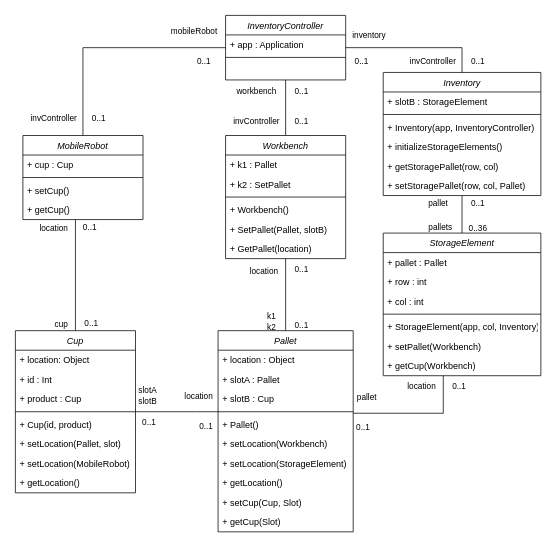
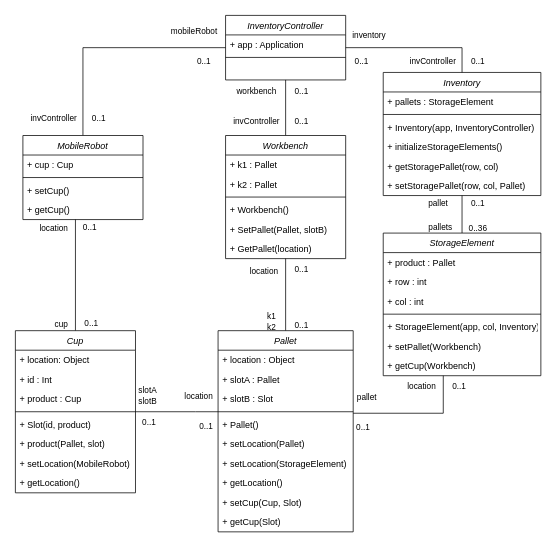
  <mxCell id="0" />
  <mxCell id="1" parent="0" />
  <mxCell id="2" value="Inventory" style="swimlane;fontStyle=2;align=center;verticalAlign=top;childLayout=stackLayout;horizontal=1;startSize=26;horizontalStack=0;resizeParent=1;resizeLast=0;collapsible=1;marginBottom=0;rounded=0;shadow=0;strokeWidth=1;" parent="1" vertex="1"><mxGeometry x="510" y="96" width="210" height="164" as="geometry"><mxRectangle x="130" y="380" width="160" height="26" as="alternateBounds" /></mxGeometry></mxCell>
- <mxCell id="3" value="+ slotB : StorageElement" style="text;align=left;verticalAlign=top;spacingLeft=4;spacingRight=4;overflow=hidden;rotatable=0;points=[[0,0.5],[1,0.5]];portConstraint=eastwest;" parent="2" vertex="1"><mxGeometry y="26" width="210" height="26" as="geometry" /></mxCell>
+ <mxCell id="3" value="+ pallets : StorageElement" style="text;align=left;verticalAlign=top;spacingLeft=4;spacingRight=4;overflow=hidden;rotatable=0;points=[[0,0.5],[1,0.5]];portConstraint=eastwest;" parent="2" vertex="1"><mxGeometry y="26" width="210" height="26" as="geometry" /></mxCell>
  <mxCell id="4" value="" style="line;strokeWidth=1;fillColor=none;align=left;verticalAlign=middle;spacingTop=-1;spacingLeft=3;spacingRight=3;rotatable=0;labelPosition=right;points=[];portConstraint=eastwest;strokeColor=inherit;" vertex="1" parent="2"><mxGeometry y="52" width="210" height="8" as="geometry" /></mxCell>
  <mxCell id="5" value="+ Inventory(app, InventoryController)" style="text;align=left;verticalAlign=top;spacingLeft=4;spacingRight=4;overflow=hidden;rotatable=0;points=[[0,0.5],[1,0.5]];portConstraint=eastwest;" vertex="1" parent="2"><mxGeometry y="60" width="210" height="26" as="geometry" /></mxCell>
  <mxCell id="6" value="+ initializeStorageElements()" style="text;align=left;verticalAlign=top;spacingLeft=4;spacingRight=4;overflow=hidden;rotatable=0;points=[[0,0.5],[1,0.5]];portConstraint=eastwest;" vertex="1" parent="2"><mxGeometry y="86" width="210" height="26" as="geometry" /></mxCell>
  <mxCell id="7" value="+ getStoragePallet(row, col)" style="text;align=left;verticalAlign=top;spacingLeft=4;spacingRight=4;overflow=hidden;rotatable=0;points=[[0,0.5],[1,0.5]];portConstraint=eastwest;" vertex="1" parent="2"><mxGeometry y="112" width="210" height="26" as="geometry" /></mxCell>
  <mxCell id="8" value="+ setStoragePallet(row, col, Pallet)" style="text;align=left;verticalAlign=top;spacingLeft=4;spacingRight=4;overflow=hidden;rotatable=0;points=[[0,0.5],[1,0.5]];portConstraint=eastwest;" vertex="1" parent="2"><mxGeometry y="138" width="210" height="26" as="geometry" /></mxCell>
  <mxCell id="9" style="edgeStyle=orthogonalEdgeStyle;rounded=0;orthogonalLoop=1;jettySize=auto;html=1;endArrow=none;endFill=0;" edge="1" parent="1" source="14" target="89"><mxGeometry relative="1" as="geometry" /></mxCell>
  <mxCell id="10" value="0..1" style="edgeLabel;html=1;align=center;verticalAlign=middle;resizable=0;points=[];" vertex="1" connectable="0" parent="9"><mxGeometry x="-0.755" y="-1" relative="1" as="geometry"><mxPoint x="19" y="-11" as="offset" /></mxGeometry></mxCell>
  <mxCell id="11" value="invController" style="edgeLabel;html=1;align=center;verticalAlign=middle;resizable=0;points=[];" vertex="1" connectable="0" parent="9"><mxGeometry x="-0.769" relative="1" as="geometry"><mxPoint x="-40" y="-11" as="offset" /></mxGeometry></mxCell>
  <mxCell id="12" value="0..1" style="edgeLabel;html=1;align=center;verticalAlign=middle;resizable=0;points=[];" vertex="1" connectable="0" parent="9"><mxGeometry x="0.718" relative="1" as="geometry"><mxPoint x="20" y="4" as="offset" /></mxGeometry></mxCell>
  <mxCell id="13" value="workbench" style="edgeLabel;html=1;align=center;verticalAlign=middle;resizable=0;points=[];" vertex="1" connectable="0" parent="9"><mxGeometry x="0.316" y="-1" relative="1" as="geometry"><mxPoint x="-41" y="-11" as="offset" /></mxGeometry></mxCell>
  <mxCell id="14" value="Workbench" style="swimlane;fontStyle=2;align=center;verticalAlign=top;childLayout=stackLayout;horizontal=1;startSize=26;horizontalStack=0;resizeParent=1;resizeLast=0;collapsible=1;marginBottom=0;rounded=0;shadow=0;strokeWidth=1;" parent="1" vertex="1"><mxGeometry x="300" y="180" width="160" height="164" as="geometry"><mxRectangle x="550" y="140" width="160" height="26" as="alternateBounds" /></mxGeometry></mxCell>
  <mxCell id="15" value="+ k1 : Pallet" style="text;align=left;verticalAlign=top;spacingLeft=4;spacingRight=4;overflow=hidden;rotatable=0;points=[[0,0.5],[1,0.5]];portConstraint=eastwest;" parent="14" vertex="1"><mxGeometry y="26" width="160" height="26" as="geometry" /></mxCell>
- <mxCell id="16" value="+ k2 : SetPallet" style="text;align=left;verticalAlign=top;spacingLeft=4;spacingRight=4;overflow=hidden;rotatable=0;points=[[0,0.5],[1,0.5]];portConstraint=eastwest;rounded=0;shadow=0;html=0;" parent="14" vertex="1"><mxGeometry y="52" width="160" height="26" as="geometry" /></mxCell>
+ <mxCell id="16" value="+ k2 : Pallet" style="text;align=left;verticalAlign=top;spacingLeft=4;spacingRight=4;overflow=hidden;rotatable=0;points=[[0,0.5],[1,0.5]];portConstraint=eastwest;rounded=0;shadow=0;html=0;" parent="14" vertex="1"><mxGeometry y="52" width="160" height="26" as="geometry" /></mxCell>
  <mxCell id="17" value="" style="line;strokeWidth=1;fillColor=none;align=left;verticalAlign=middle;spacingTop=-1;spacingLeft=3;spacingRight=3;rotatable=0;labelPosition=right;points=[];portConstraint=eastwest;strokeColor=inherit;" vertex="1" parent="14"><mxGeometry y="78" width="160" height="8" as="geometry" /></mxCell>
  <mxCell id="18" value="+ Workbench()" style="text;align=left;verticalAlign=top;spacingLeft=4;spacingRight=4;overflow=hidden;rotatable=0;points=[[0,0.5],[1,0.5]];portConstraint=eastwest;rounded=0;shadow=0;html=0;" vertex="1" parent="14"><mxGeometry y="86" width="160" height="26" as="geometry" /></mxCell>
  <mxCell id="19" value="+ SetPallet(Pallet, slotB)" style="text;align=left;verticalAlign=top;spacingLeft=4;spacingRight=4;overflow=hidden;rotatable=0;points=[[0,0.5],[1,0.5]];portConstraint=eastwest;rounded=0;shadow=0;html=0;" vertex="1" parent="14"><mxGeometry y="112" width="160" height="26" as="geometry" /></mxCell>
  <mxCell id="20" value="+ GetPallet(location)" style="text;align=left;verticalAlign=top;spacingLeft=4;spacingRight=4;overflow=hidden;rotatable=0;points=[[0,0.5],[1,0.5]];portConstraint=eastwest;rounded=0;shadow=0;html=0;" vertex="1" parent="14"><mxGeometry y="138" width="160" height="26" as="geometry" /></mxCell>
  <mxCell id="21" style="edgeStyle=orthogonalEdgeStyle;rounded=0;orthogonalLoop=1;jettySize=auto;html=1;endArrow=none;endFill=0;" edge="1" parent="1" source="31" target="14"><mxGeometry relative="1" as="geometry" /></mxCell>
  <mxCell id="22" value="0..1" style="edgeLabel;html=1;align=center;verticalAlign=middle;resizable=0;points=[];" vertex="1" connectable="0" parent="21"><mxGeometry x="0.807" y="2" relative="1" as="geometry"><mxPoint x="22" y="5" as="offset" /></mxGeometry></mxCell>
  <mxCell id="23" value="location" style="edgeLabel;html=1;align=center;verticalAlign=middle;resizable=0;points=[];" vertex="1" connectable="0" parent="21"><mxGeometry x="0.792" y="1" relative="1" as="geometry"><mxPoint x="-29" y="6" as="offset" /></mxGeometry></mxCell>
  <mxCell id="24" value="k1&lt;br&gt;k2" style="edgeLabel;html=1;align=center;verticalAlign=middle;resizable=0;points=[];" vertex="1" connectable="0" parent="21"><mxGeometry x="-0.747" y="-1" relative="1" as="geometry"><mxPoint x="-21" y="-1" as="offset" /></mxGeometry></mxCell>
  <mxCell id="25" value="0..1" style="edgeLabel;html=1;align=center;verticalAlign=middle;resizable=0;points=[];" vertex="1" connectable="0" parent="21"><mxGeometry x="-0.831" y="2" relative="1" as="geometry"><mxPoint x="22" as="offset" /></mxGeometry></mxCell>
  <mxCell id="26" style="edgeStyle=orthogonalEdgeStyle;rounded=0;orthogonalLoop=1;jettySize=auto;html=1;endArrow=none;endFill=0;" edge="1" parent="1" source="31" target="76"><mxGeometry relative="1" as="geometry"><mxPoint x="680" y="330" as="targetPoint" /><Array as="points"><mxPoint x="590" y="550" /></Array></mxGeometry></mxCell>
  <mxCell id="27" value="0..1" style="edgeLabel;html=1;align=center;verticalAlign=middle;resizable=0;points=[];" vertex="1" connectable="0" parent="26"><mxGeometry x="0.855" relative="1" as="geometry"><mxPoint x="20" y="1" as="offset" /></mxGeometry></mxCell>
  <mxCell id="28" value="location" style="edgeLabel;html=1;align=center;verticalAlign=middle;resizable=0;points=[];" vertex="1" connectable="0" parent="26"><mxGeometry x="0.787" y="1" relative="1" as="geometry"><mxPoint x="-29" y="-5" as="offset" /></mxGeometry></mxCell>
  <mxCell id="29" value="pallet" style="edgeLabel;html=1;align=center;verticalAlign=middle;resizable=0;points=[];" vertex="1" connectable="0" parent="26"><mxGeometry x="-0.901" y="-1" relative="1" as="geometry"><mxPoint x="9" y="-23" as="offset" /></mxGeometry></mxCell>
  <mxCell id="30" value="0..1" style="edgeLabel;html=1;align=center;verticalAlign=middle;resizable=0;points=[];" vertex="1" connectable="0" parent="26"><mxGeometry x="-0.659" y="1" relative="1" as="geometry"><mxPoint x="-17" y="19" as="offset" /></mxGeometry></mxCell>
  <mxCell id="31" value="Pallet" style="swimlane;fontStyle=2;align=center;verticalAlign=top;childLayout=stackLayout;horizontal=1;startSize=26;horizontalStack=0;resizeParent=1;resizeLast=0;collapsible=1;marginBottom=0;rounded=0;shadow=0;strokeWidth=1;" vertex="1" parent="1"><mxGeometry x="290" y="440" width="180" height="268" as="geometry"><mxRectangle x="230" y="140" width="160" height="26" as="alternateBounds" /></mxGeometry></mxCell>
  <mxCell id="32" value="+ location : Object" style="text;align=left;verticalAlign=top;spacingLeft=4;spacingRight=4;overflow=hidden;rotatable=0;points=[[0,0.5],[1,0.5]];portConstraint=eastwest;" vertex="1" parent="31"><mxGeometry y="26" width="180" height="26" as="geometry" /></mxCell>
  <mxCell id="33" value="+ slotA : Pallet" style="text;align=left;verticalAlign=top;spacingLeft=4;spacingRight=4;overflow=hidden;rotatable=0;points=[[0,0.5],[1,0.5]];portConstraint=eastwest;" vertex="1" parent="31"><mxGeometry y="52" width="180" height="26" as="geometry" /></mxCell>
- <mxCell id="34" value="+ slotB : Cup" style="text;align=left;verticalAlign=top;spacingLeft=4;spacingRight=4;overflow=hidden;rotatable=0;points=[[0,0.5],[1,0.5]];portConstraint=eastwest;" vertex="1" parent="31"><mxGeometry y="78" width="180" height="26" as="geometry" /></mxCell>
+ <mxCell id="34" value="+ slotB : Slot" style="text;align=left;verticalAlign=top;spacingLeft=4;spacingRight=4;overflow=hidden;rotatable=0;points=[[0,0.5],[1,0.5]];portConstraint=eastwest;" vertex="1" parent="31"><mxGeometry y="78" width="180" height="26" as="geometry" /></mxCell>
  <mxCell id="35" value="" style="line;strokeWidth=1;fillColor=none;align=left;verticalAlign=middle;spacingTop=-1;spacingLeft=3;spacingRight=3;rotatable=0;labelPosition=right;points=[];portConstraint=eastwest;strokeColor=inherit;" vertex="1" parent="31"><mxGeometry y="104" width="180" height="8" as="geometry" /></mxCell>
  <mxCell id="36" value="+ Pallet()" style="text;align=left;verticalAlign=top;spacingLeft=4;spacingRight=4;overflow=hidden;rotatable=0;points=[[0,0.5],[1,0.5]];portConstraint=eastwest;" vertex="1" parent="31"><mxGeometry y="112" width="180" height="26" as="geometry" /></mxCell>
- <mxCell id="37" value="+ setLocation(Workbench)" style="text;align=left;verticalAlign=top;spacingLeft=4;spacingRight=4;overflow=hidden;rotatable=0;points=[[0,0.5],[1,0.5]];portConstraint=eastwest;" vertex="1" parent="31"><mxGeometry y="138" width="180" height="26" as="geometry" /></mxCell>
+ <mxCell id="37" value="+ setLocation(Pallet)" style="text;align=left;verticalAlign=top;spacingLeft=4;spacingRight=4;overflow=hidden;rotatable=0;points=[[0,0.5],[1,0.5]];portConstraint=eastwest;" vertex="1" parent="31"><mxGeometry y="138" width="180" height="26" as="geometry" /></mxCell>
  <mxCell id="38" value="+ setLocation(StorageElement)" style="text;align=left;verticalAlign=top;spacingLeft=4;spacingRight=4;overflow=hidden;rotatable=0;points=[[0,0.5],[1,0.5]];portConstraint=eastwest;" vertex="1" parent="31"><mxGeometry y="164" width="180" height="26" as="geometry" /></mxCell>
  <mxCell id="39" value="+ getLocation()" style="text;align=left;verticalAlign=top;spacingLeft=4;spacingRight=4;overflow=hidden;rotatable=0;points=[[0,0.5],[1,0.5]];portConstraint=eastwest;" vertex="1" parent="31"><mxGeometry y="190" width="180" height="26" as="geometry" /></mxCell>
  <mxCell id="40" value="+ setCup(Cup, Slot)" style="text;align=left;verticalAlign=top;spacingLeft=4;spacingRight=4;overflow=hidden;rotatable=0;points=[[0,0.5],[1,0.5]];portConstraint=eastwest;" vertex="1" parent="31"><mxGeometry y="216" width="180" height="26" as="geometry" /></mxCell>
  <mxCell id="41" value="+ getCup(Slot)" style="text;align=left;verticalAlign=top;spacingLeft=4;spacingRight=4;overflow=hidden;rotatable=0;points=[[0,0.5],[1,0.5]];portConstraint=eastwest;" vertex="1" parent="31"><mxGeometry y="242" width="180" height="26" as="geometry" /></mxCell>
  <mxCell id="42" style="edgeStyle=orthogonalEdgeStyle;rounded=0;orthogonalLoop=1;jettySize=auto;html=1;endArrow=none;endFill=0;" edge="1" parent="1" source="47" target="89"><mxGeometry relative="1" as="geometry"><Array as="points"><mxPoint x="110" y="63" /></Array></mxGeometry></mxCell>
  <mxCell id="43" value="0..1" style="edgeLabel;html=1;align=center;verticalAlign=middle;resizable=0;points=[];" vertex="1" connectable="0" parent="42"><mxGeometry x="-0.8" y="-3" relative="1" as="geometry"><mxPoint x="17" y="7" as="offset" /></mxGeometry></mxCell>
  <mxCell id="44" value="invController" style="edgeLabel;html=1;align=center;verticalAlign=middle;resizable=0;points=[];" vertex="1" connectable="0" parent="42"><mxGeometry x="-0.717" y="1" relative="1" as="geometry"><mxPoint x="-39" y="19" as="offset" /></mxGeometry></mxCell>
  <mxCell id="45" value="0..1" style="edgeLabel;html=1;align=center;verticalAlign=middle;resizable=0;points=[];" vertex="1" connectable="0" parent="42"><mxGeometry x="0.807" y="1" relative="1" as="geometry"><mxPoint y="18" as="offset" /></mxGeometry></mxCell>
  <mxCell id="46" value="mobileRobot" style="edgeLabel;html=1;align=center;verticalAlign=middle;resizable=0;points=[];" vertex="1" connectable="0" parent="42"><mxGeometry x="0.769" y="-4" relative="1" as="geometry"><mxPoint x="-8" y="-27" as="offset" /></mxGeometry></mxCell>
  <mxCell id="47" value="MobileRobot" style="swimlane;fontStyle=2;align=center;verticalAlign=top;childLayout=stackLayout;horizontal=1;startSize=26;horizontalStack=0;resizeParent=1;resizeLast=0;collapsible=1;marginBottom=0;rounded=0;shadow=0;strokeWidth=1;" vertex="1" parent="1"><mxGeometry x="30" y="180" width="160" height="112" as="geometry"><mxRectangle x="230" y="140" width="160" height="26" as="alternateBounds" /></mxGeometry></mxCell>
  <mxCell id="48" value="+ cup : Cup" style="text;align=left;verticalAlign=top;spacingLeft=4;spacingRight=4;overflow=hidden;rotatable=0;points=[[0,0.5],[1,0.5]];portConstraint=eastwest;" vertex="1" parent="47"><mxGeometry y="26" width="160" height="26" as="geometry" /></mxCell>
  <mxCell id="49" value="" style="line;strokeWidth=1;fillColor=none;align=left;verticalAlign=middle;spacingTop=-1;spacingLeft=3;spacingRight=3;rotatable=0;labelPosition=right;points=[];portConstraint=eastwest;strokeColor=inherit;" vertex="1" parent="47"><mxGeometry y="52" width="160" height="8" as="geometry" /></mxCell>
  <mxCell id="50" value="+ setCup()" style="text;align=left;verticalAlign=top;spacingLeft=4;spacingRight=4;overflow=hidden;rotatable=0;points=[[0,0.5],[1,0.5]];portConstraint=eastwest;" vertex="1" parent="47"><mxGeometry y="60" width="160" height="26" as="geometry" /></mxCell>
  <mxCell id="51" value="+ getCup()" style="text;align=left;verticalAlign=top;spacingLeft=4;spacingRight=4;overflow=hidden;rotatable=0;points=[[0,0.5],[1,0.5]];portConstraint=eastwest;" vertex="1" parent="47"><mxGeometry y="86" width="160" height="26" as="geometry" /></mxCell>
  <mxCell id="52" style="edgeStyle=orthogonalEdgeStyle;rounded=0;orthogonalLoop=1;jettySize=auto;html=1;endArrow=none;endFill=0;" edge="1" parent="1" source="62" target="47"><mxGeometry relative="1" as="geometry"><Array as="points"><mxPoint x="110" y="270" /><mxPoint x="110" y="270" /></Array></mxGeometry></mxCell>
  <mxCell id="53" value="location" style="edgeLabel;html=1;align=center;verticalAlign=middle;resizable=0;points=[];" vertex="1" connectable="0" parent="52"><mxGeometry x="0.857" y="-1" relative="1" as="geometry"><mxPoint x="-31" as="offset" /></mxGeometry></mxCell>
  <mxCell id="54" value="cup" style="edgeLabel;html=1;align=center;verticalAlign=middle;resizable=0;points=[];" vertex="1" connectable="0" parent="52"><mxGeometry x="-0.871" relative="1" as="geometry"><mxPoint x="-20" y="1" as="offset" /></mxGeometry></mxCell>
  <mxCell id="55" value="0..1" style="edgeLabel;html=1;align=center;verticalAlign=middle;resizable=0;points=[];" vertex="1" connectable="0" parent="52"><mxGeometry x="-0.662" y="-1" relative="1" as="geometry"><mxPoint x="19" y="14" as="offset" /></mxGeometry></mxCell>
  <mxCell id="56" value="0..1" style="edgeLabel;html=1;align=center;verticalAlign=middle;resizable=0;points=[];" vertex="1" connectable="0" parent="52"><mxGeometry x="0.687" relative="1" as="geometry"><mxPoint x="18" y="-13" as="offset" /></mxGeometry></mxCell>
  <mxCell id="57" style="edgeStyle=orthogonalEdgeStyle;rounded=0;orthogonalLoop=1;jettySize=auto;html=1;startArrow=none;startFill=0;endArrow=none;endFill=0;" edge="1" parent="1" source="62" target="31"><mxGeometry relative="1" as="geometry"><Array as="points"><mxPoint x="260" y="548" /><mxPoint x="260" y="548" /></Array></mxGeometry></mxCell>
  <mxCell id="58" value="0..1" style="edgeLabel;html=1;align=center;verticalAlign=middle;resizable=0;points=[];" vertex="1" connectable="0" parent="57"><mxGeometry x="-0.779" y="1" relative="1" as="geometry"><mxPoint x="5" y="14" as="offset" /></mxGeometry></mxCell>
  <mxCell id="59" value="slotA&lt;br&gt;slotB" style="edgeLabel;html=1;align=center;verticalAlign=middle;resizable=0;points=[];" vertex="1" connectable="0" parent="57"><mxGeometry x="-0.673" y="-1" relative="1" as="geometry"><mxPoint x="-3" y="-23" as="offset" /></mxGeometry></mxCell>
  <mxCell id="60" value="0..1" style="edgeLabel;html=1;align=center;verticalAlign=middle;resizable=0;points=[];" vertex="1" connectable="0" parent="57"><mxGeometry x="0.682" y="1" relative="1" as="geometry"><mxPoint y="19" as="offset" /></mxGeometry></mxCell>
  <mxCell id="61" value="location" style="edgeLabel;html=1;align=center;verticalAlign=middle;resizable=0;points=[];" vertex="1" connectable="0" parent="57"><mxGeometry x="0.821" relative="1" as="geometry"><mxPoint x="-17" y="-22" as="offset" /></mxGeometry></mxCell>
  <mxCell id="62" value="Cup" style="swimlane;fontStyle=2;align=center;verticalAlign=top;childLayout=stackLayout;horizontal=1;startSize=26;horizontalStack=0;resizeParent=1;resizeLast=0;collapsible=1;marginBottom=0;rounded=0;shadow=0;strokeWidth=1;" vertex="1" parent="1"><mxGeometry x="20" y="440" width="160" height="216" as="geometry"><mxRectangle x="230" y="140" width="160" height="26" as="alternateBounds" /></mxGeometry></mxCell>
  <mxCell id="63" value="+ location: Object" style="text;align=left;verticalAlign=top;spacingLeft=4;spacingRight=4;overflow=hidden;rotatable=0;points=[[0,0.5],[1,0.5]];portConstraint=eastwest;" vertex="1" parent="62"><mxGeometry y="26" width="160" height="26" as="geometry" /></mxCell>
  <mxCell id="64" value="+ id : Int" style="text;align=left;verticalAlign=top;spacingLeft=4;spacingRight=4;overflow=hidden;rotatable=0;points=[[0,0.5],[1,0.5]];portConstraint=eastwest;" vertex="1" parent="62"><mxGeometry y="52" width="160" height="26" as="geometry" /></mxCell>
  <mxCell id="65" value="+ product : Cup" style="text;align=left;verticalAlign=top;spacingLeft=4;spacingRight=4;overflow=hidden;rotatable=0;points=[[0,0.5],[1,0.5]];portConstraint=eastwest;" vertex="1" parent="62"><mxGeometry y="78" width="160" height="26" as="geometry" /></mxCell>
  <mxCell id="66" value="" style="line;strokeWidth=1;fillColor=none;align=left;verticalAlign=middle;spacingTop=-1;spacingLeft=3;spacingRight=3;rotatable=0;labelPosition=right;points=[];portConstraint=eastwest;strokeColor=inherit;" vertex="1" parent="62"><mxGeometry y="104" width="160" height="8" as="geometry" /></mxCell>
- <mxCell id="67" value="+ Cup(id, product)" style="text;align=left;verticalAlign=top;spacingLeft=4;spacingRight=4;overflow=hidden;rotatable=0;points=[[0,0.5],[1,0.5]];portConstraint=eastwest;" vertex="1" parent="62"><mxGeometry y="112" width="160" height="26" as="geometry" /></mxCell>
- <mxCell id="68" value="+ setLocation(Pallet, slot)" style="text;align=left;verticalAlign=top;spacingLeft=4;spacingRight=4;overflow=hidden;rotatable=0;points=[[0,0.5],[1,0.5]];portConstraint=eastwest;" vertex="1" parent="62"><mxGeometry y="138" width="160" height="26" as="geometry" /></mxCell>
+ <mxCell id="67" value="+ Slot(id, product)" style="text;align=left;verticalAlign=top;spacingLeft=4;spacingRight=4;overflow=hidden;rotatable=0;points=[[0,0.5],[1,0.5]];portConstraint=eastwest;" vertex="1" parent="62"><mxGeometry y="112" width="160" height="26" as="geometry" /></mxCell>
+ <mxCell id="68" value="+ product(Pallet, slot)" style="text;align=left;verticalAlign=top;spacingLeft=4;spacingRight=4;overflow=hidden;rotatable=0;points=[[0,0.5],[1,0.5]];portConstraint=eastwest;" vertex="1" parent="62"><mxGeometry y="138" width="160" height="26" as="geometry" /></mxCell>
  <mxCell id="69" value="+ setLocation(MobileRobot)" style="text;align=left;verticalAlign=top;spacingLeft=4;spacingRight=4;overflow=hidden;rotatable=0;points=[[0,0.5],[1,0.5]];portConstraint=eastwest;" vertex="1" parent="62"><mxGeometry y="164" width="160" height="26" as="geometry" /></mxCell>
  <mxCell id="70" value="+ getLocation()" style="text;align=left;verticalAlign=top;spacingLeft=4;spacingRight=4;overflow=hidden;rotatable=0;points=[[0,0.5],[1,0.5]];portConstraint=eastwest;" vertex="1" parent="62"><mxGeometry y="190" width="160" height="26" as="geometry" /></mxCell>
  <mxCell id="71" style="edgeStyle=orthogonalEdgeStyle;rounded=0;orthogonalLoop=1;jettySize=auto;html=1;endArrow=none;endFill=0;" edge="1" parent="1" source="76" target="2"><mxGeometry relative="1" as="geometry" /></mxCell>
  <mxCell id="72" value="pallet" style="edgeLabel;html=1;align=center;verticalAlign=middle;resizable=0;points=[];" vertex="1" connectable="0" parent="71"><mxGeometry x="0.743" y="1" relative="1" as="geometry"><mxPoint x="-32" y="3" as="offset" /></mxGeometry></mxCell>
  <mxCell id="73" value="0..1" style="edgeLabel;html=1;align=center;verticalAlign=middle;resizable=0;points=[];" vertex="1" connectable="0" parent="71"><mxGeometry x="0.301" y="-3" relative="1" as="geometry"><mxPoint x="17" y="-7" as="offset" /></mxGeometry></mxCell>
  <mxCell id="74" value="0..36" style="edgeLabel;html=1;align=center;verticalAlign=middle;resizable=0;points=[];" vertex="1" connectable="0" parent="71"><mxGeometry x="-0.714" y="1" relative="1" as="geometry"><mxPoint x="21" as="offset" /></mxGeometry></mxCell>
  <mxCell id="75" value="pallets" style="edgeLabel;html=1;align=center;verticalAlign=middle;resizable=0;points=[];" vertex="1" connectable="0" parent="71"><mxGeometry x="-0.663" relative="1" as="geometry"><mxPoint x="-30" as="offset" /></mxGeometry></mxCell>
  <mxCell id="76" value="StorageElement" style="swimlane;fontStyle=2;align=center;verticalAlign=top;childLayout=stackLayout;horizontal=1;startSize=26;horizontalStack=0;resizeParent=1;resizeLast=0;collapsible=1;marginBottom=0;rounded=0;shadow=0;strokeWidth=1;" vertex="1" parent="1"><mxGeometry x="510" y="310" width="210" height="190" as="geometry"><mxRectangle x="130" y="380" width="160" height="26" as="alternateBounds" /></mxGeometry></mxCell>
- <mxCell id="77" value="+ pallet : Pallet" style="text;align=left;verticalAlign=top;spacingLeft=4;spacingRight=4;overflow=hidden;rotatable=0;points=[[0,0.5],[1,0.5]];portConstraint=eastwest;" vertex="1" parent="76"><mxGeometry y="26" width="210" height="26" as="geometry" /></mxCell>
+ <mxCell id="77" value="+ product : Pallet" style="text;align=left;verticalAlign=top;spacingLeft=4;spacingRight=4;overflow=hidden;rotatable=0;points=[[0,0.5],[1,0.5]];portConstraint=eastwest;" vertex="1" parent="76"><mxGeometry y="26" width="210" height="26" as="geometry" /></mxCell>
  <mxCell id="78" value="+ row : int" style="text;align=left;verticalAlign=top;spacingLeft=4;spacingRight=4;overflow=hidden;rotatable=0;points=[[0,0.5],[1,0.5]];portConstraint=eastwest;" vertex="1" parent="76"><mxGeometry y="52" width="210" height="26" as="geometry" /></mxCell>
  <mxCell id="79" value="+ col : int" style="text;align=left;verticalAlign=top;spacingLeft=4;spacingRight=4;overflow=hidden;rotatable=0;points=[[0,0.5],[1,0.5]];portConstraint=eastwest;" vertex="1" parent="76"><mxGeometry y="78" width="210" height="26" as="geometry" /></mxCell>
  <mxCell id="80" value="" style="line;strokeWidth=1;fillColor=none;align=left;verticalAlign=middle;spacingTop=-1;spacingLeft=3;spacingRight=3;rotatable=0;labelPosition=right;points=[];portConstraint=eastwest;strokeColor=inherit;" vertex="1" parent="76"><mxGeometry y="104" width="210" height="8" as="geometry" /></mxCell>
  <mxCell id="81" value="+ StorageElement(app, col, Inventory)" style="text;align=left;verticalAlign=top;spacingLeft=4;spacingRight=4;overflow=hidden;rotatable=0;points=[[0,0.5],[1,0.5]];portConstraint=eastwest;" vertex="1" parent="76"><mxGeometry y="112" width="210" height="26" as="geometry" /></mxCell>
  <mxCell id="82" value="+ setPallet(Workbench)" style="text;align=left;verticalAlign=top;spacingLeft=4;spacingRight=4;overflow=hidden;rotatable=0;points=[[0,0.5],[1,0.5]];portConstraint=eastwest;" vertex="1" parent="76"><mxGeometry y="138" width="210" height="26" as="geometry" /></mxCell>
  <mxCell id="83" value="+ getCup(Workbench)" style="text;align=left;verticalAlign=top;spacingLeft=4;spacingRight=4;overflow=hidden;rotatable=0;points=[[0,0.5],[1,0.5]];portConstraint=eastwest;" vertex="1" parent="76"><mxGeometry y="164" width="210" height="26" as="geometry" /></mxCell>
  <mxCell id="84" style="edgeStyle=orthogonalEdgeStyle;rounded=0;orthogonalLoop=1;jettySize=auto;html=1;endArrow=none;endFill=0;" edge="1" parent="1" source="89" target="2"><mxGeometry relative="1" as="geometry"><Array as="points"><mxPoint x="615" y="63" /></Array></mxGeometry></mxCell>
  <mxCell id="85" value="inventory" style="edgeLabel;html=1;align=center;verticalAlign=middle;resizable=0;points=[];" vertex="1" connectable="0" parent="84"><mxGeometry x="-0.784" y="2" relative="1" as="geometry"><mxPoint x="10" y="-15" as="offset" /></mxGeometry></mxCell>
  <mxCell id="86" value="0..1" style="edgeLabel;html=1;align=center;verticalAlign=middle;resizable=0;points=[];" vertex="1" connectable="0" parent="84"><mxGeometry x="-0.78" relative="1" as="geometry"><mxPoint x="-1" y="17" as="offset" /></mxGeometry></mxCell>
  <mxCell id="87" value="0..1" style="edgeLabel;html=1;align=center;verticalAlign=middle;resizable=0;points=[];" vertex="1" connectable="0" parent="84"><mxGeometry x="0.897" y="-1" relative="1" as="geometry"><mxPoint x="21" y="-6" as="offset" /></mxGeometry></mxCell>
  <mxCell id="88" value="invController" style="edgeLabel;html=1;align=center;verticalAlign=middle;resizable=0;points=[];" vertex="1" connectable="0" parent="84"><mxGeometry x="0.779" y="1" relative="1" as="geometry"><mxPoint x="-41" y="5" as="offset" /></mxGeometry></mxCell>
  <mxCell id="89" value="InventoryController" style="swimlane;fontStyle=2;align=center;verticalAlign=top;childLayout=stackLayout;horizontal=1;startSize=26;horizontalStack=0;resizeParent=1;resizeLast=0;collapsible=1;marginBottom=0;rounded=0;shadow=0;strokeWidth=1;" vertex="1" parent="1"><mxGeometry x="300" y="20" width="160" height="86" as="geometry"><mxRectangle x="550" y="140" width="160" height="26" as="alternateBounds" /></mxGeometry></mxCell>
  <mxCell id="90" value="+ app : Application" style="text;align=left;verticalAlign=top;spacingLeft=4;spacingRight=4;overflow=hidden;rotatable=0;points=[[0,0.5],[1,0.5]];portConstraint=eastwest;" vertex="1" parent="89"><mxGeometry y="26" width="160" height="26" as="geometry" /></mxCell>
  <mxCell id="91" value="" style="line;strokeWidth=1;fillColor=none;align=left;verticalAlign=middle;spacingTop=-1;spacingLeft=3;spacingRight=3;rotatable=0;labelPosition=right;points=[];portConstraint=eastwest;strokeColor=inherit;" vertex="1" parent="89"><mxGeometry y="52" width="160" height="8" as="geometry" /></mxCell>
